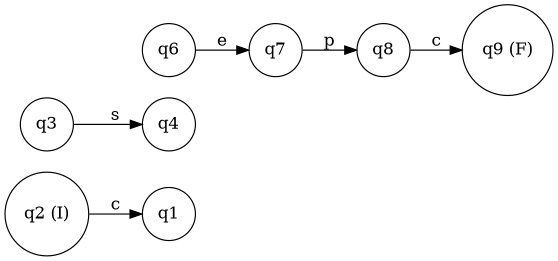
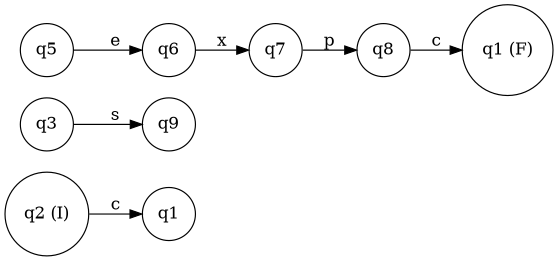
  digraph {
    rankdir=LR
    node [shape=circle]
    n1 [label="q2 (I)"]
    n2 [label=q1]
    n3 [label=q3]
-   n4 [label=q4]
+   n4 [label=q9]
+   n5 [label=q5]
    n6 [label=q6]
    n7 [label=q7]
    n8 [label=q8]
-   n9 [label="q9 (F)"]
+   n9 [label="q1 (F)"]
    n1 -> n2 [label=c]
    n3 -> n4 [label=s]
-   n6 -> n7 [label=e]
+   n5 -> n6 [label=e]
+   n6 -> n7 [label=x]
    n7 -> n8 [label=p]
    n8 -> n9 [label=c]
  }
